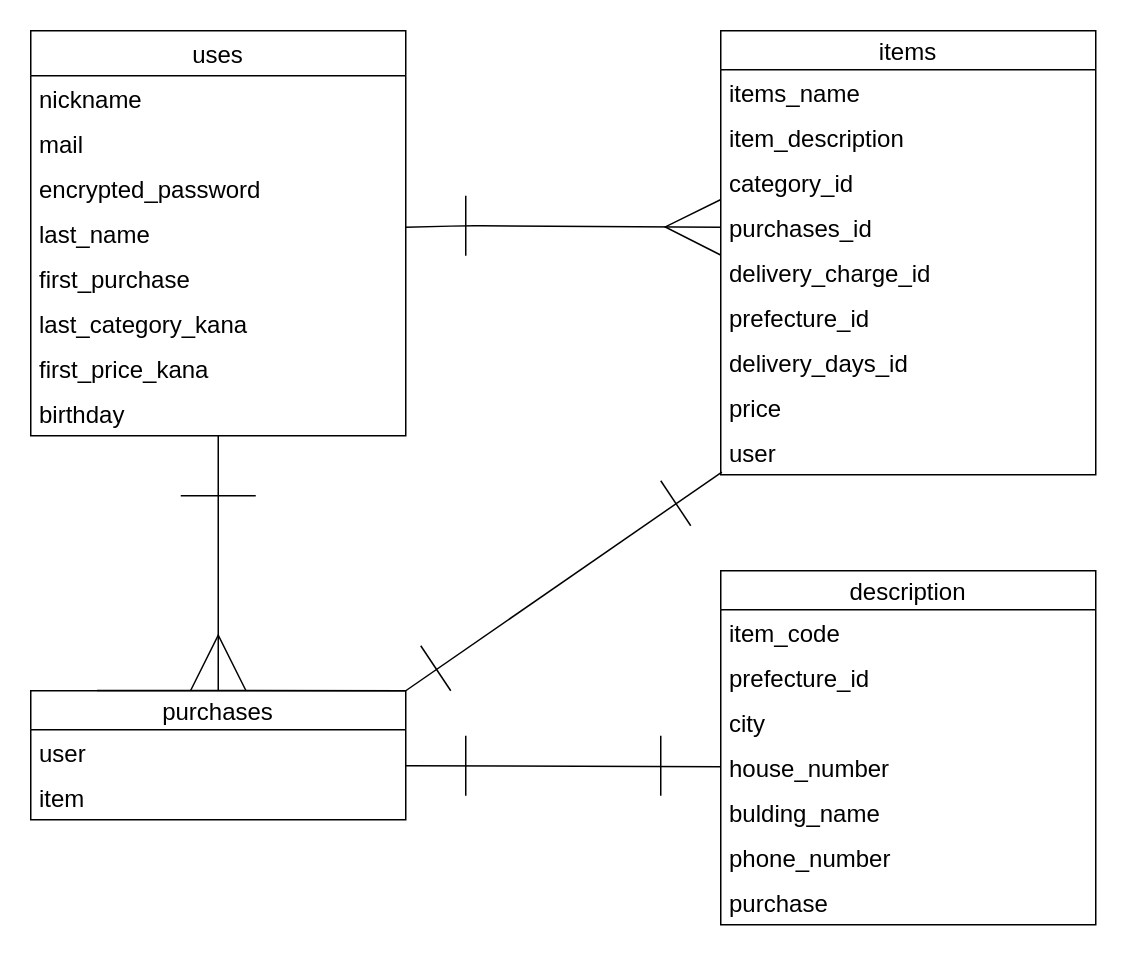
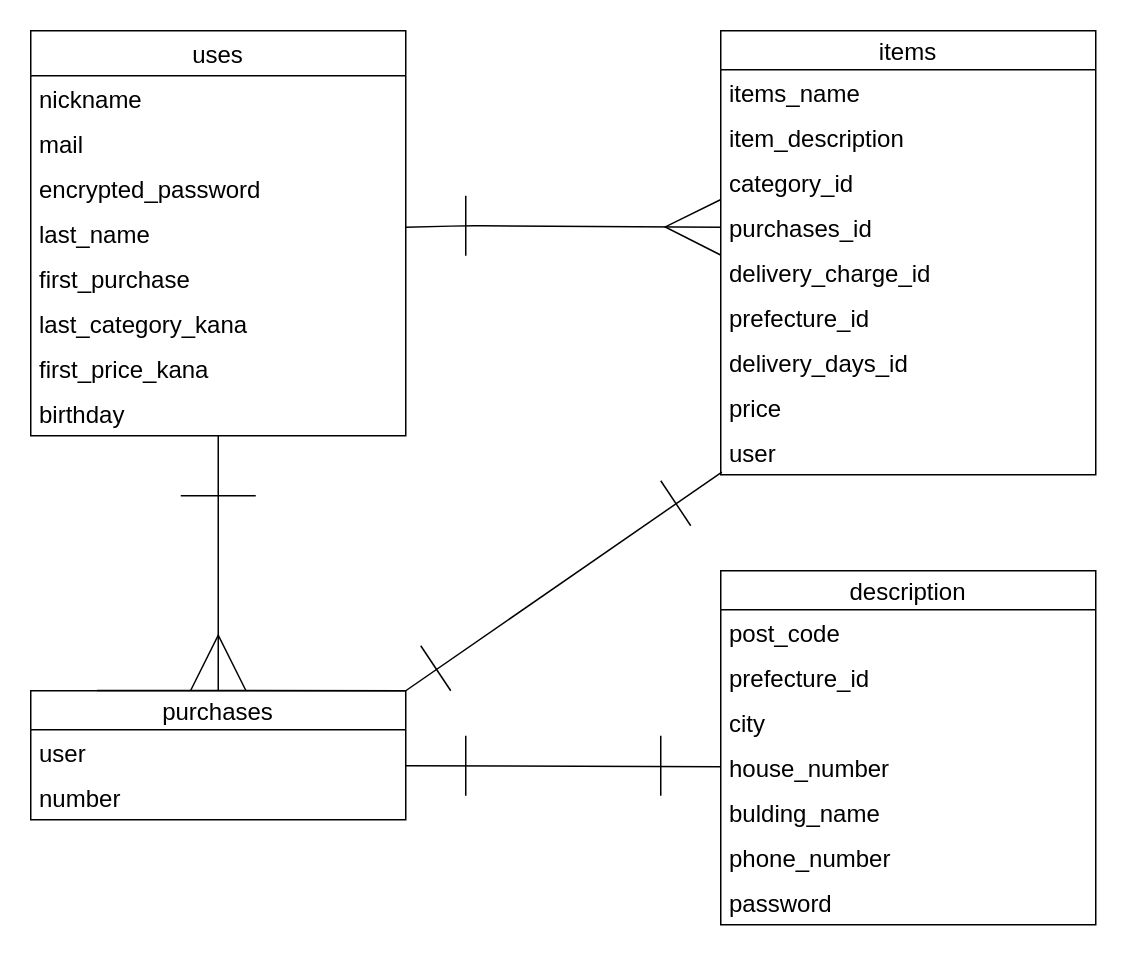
  <mxCell id="0" />
  <mxCell id="1" parent="0" />
  <mxCell id="2" value="uses" style="swimlane;fontStyle=0;childLayout=stackLayout;horizontal=1;startSize=30;horizontalStack=0;resizeParent=1;resizeParentMax=0;resizeLast=0;collapsible=1;marginBottom=0;align=center;fontSize=16;" vertex="1" parent="1"><mxGeometry x="20" y="20" width="250" height="270" as="geometry"><mxRectangle x="30" y="30" width="50" height="26" as="alternateBounds" /></mxGeometry></mxCell>
  <mxCell id="3" value="nickname&#10;" style="text;strokeColor=none;fillColor=none;spacingLeft=4;spacingRight=4;overflow=hidden;rotatable=0;points=[[0,0.5],[1,0.5]];portConstraint=eastwest;fontSize=16;fontStyle=0" vertex="1" parent="2"><mxGeometry y="30" width="250" height="30" as="geometry" /></mxCell>
  <mxCell id="4" value="mail" style="text;strokeColor=none;fillColor=none;spacingLeft=4;spacingRight=4;overflow=hidden;rotatable=0;points=[[0,0.5],[1,0.5]];portConstraint=eastwest;fontSize=16;" vertex="1" parent="2"><mxGeometry y="60" width="250" height="30" as="geometry" /></mxCell>
  <mxCell id="5" value="encrypted_password" style="text;strokeColor=none;fillColor=none;spacingLeft=4;spacingRight=4;overflow=hidden;rotatable=0;points=[[0,0.5],[1,0.5]];portConstraint=eastwest;fontSize=16;" vertex="1" parent="2"><mxGeometry y="90" width="250" height="30" as="geometry" /></mxCell>
  <mxCell id="6" value="last_name" style="text;strokeColor=none;fillColor=none;spacingLeft=4;spacingRight=4;overflow=hidden;rotatable=0;points=[[0,0.5],[1,0.5]];portConstraint=eastwest;fontSize=16;" vertex="1" parent="2"><mxGeometry y="120" width="250" height="30" as="geometry" /></mxCell>
  <mxCell id="7" value="first_purchase" style="text;strokeColor=none;fillColor=none;spacingLeft=4;spacingRight=4;overflow=hidden;rotatable=0;points=[[0,0.5],[1,0.5]];portConstraint=eastwest;fontSize=16;" vertex="1" parent="2"><mxGeometry y="150" width="250" height="30" as="geometry" /></mxCell>
  <mxCell id="8" value="last_category_kana" style="text;strokeColor=none;fillColor=none;spacingLeft=4;spacingRight=4;overflow=hidden;rotatable=0;points=[[0,0.5],[1,0.5]];portConstraint=eastwest;fontSize=16;" vertex="1" parent="2"><mxGeometry y="180" width="250" height="30" as="geometry" /></mxCell>
  <mxCell id="9" value="first_price_kana" style="text;strokeColor=none;fillColor=none;spacingLeft=4;spacingRight=4;overflow=hidden;rotatable=0;points=[[0,0.5],[1,0.5]];portConstraint=eastwest;fontSize=16;" vertex="1" parent="2"><mxGeometry y="210" width="250" height="30" as="geometry" /></mxCell>
  <mxCell id="10" value="birthday" style="text;strokeColor=none;fillColor=none;spacingLeft=4;spacingRight=4;overflow=hidden;rotatable=0;points=[[0,0.5],[1,0.5]];portConstraint=eastwest;fontSize=16;" vertex="1" parent="2"><mxGeometry y="240" width="250" height="30" as="geometry" /></mxCell>
  <mxCell id="11" value="items" style="swimlane;fontStyle=0;childLayout=stackLayout;horizontal=1;startSize=26;horizontalStack=0;resizeParent=1;resizeParentMax=0;resizeLast=0;collapsible=1;marginBottom=0;align=center;fontSize=16;" vertex="1" parent="1"><mxGeometry x="480" y="20" width="250" height="296" as="geometry" /></mxCell>
  <mxCell id="12" value="items_name" style="text;strokeColor=none;fillColor=none;spacingLeft=4;spacingRight=4;overflow=hidden;rotatable=0;points=[[0,0.5],[1,0.5]];portConstraint=eastwest;fontSize=16;" vertex="1" parent="11"><mxGeometry y="26" width="250" height="30" as="geometry" /></mxCell>
  <mxCell id="13" value="item_description" style="text;strokeColor=none;fillColor=none;spacingLeft=4;spacingRight=4;overflow=hidden;rotatable=0;points=[[0,0.5],[1,0.5]];portConstraint=eastwest;fontSize=16;" vertex="1" parent="11"><mxGeometry y="56" width="250" height="30" as="geometry" /></mxCell>
  <mxCell id="14" value="category_id" style="text;strokeColor=none;fillColor=none;spacingLeft=4;spacingRight=4;overflow=hidden;rotatable=0;points=[[0,0.5],[1,0.5]];portConstraint=eastwest;fontSize=16;" vertex="1" parent="11"><mxGeometry y="86" width="250" height="30" as="geometry" /></mxCell>
  <mxCell id="15" value="purchases_id" style="text;strokeColor=none;fillColor=none;spacingLeft=4;spacingRight=4;overflow=hidden;rotatable=0;points=[[0,0.5],[1,0.5]];portConstraint=eastwest;fontSize=16;" vertex="1" parent="11"><mxGeometry y="116" width="250" height="30" as="geometry" /></mxCell>
  <mxCell id="16" value="delivery_charge_id" style="text;strokeColor=none;fillColor=none;spacingLeft=4;spacingRight=4;overflow=hidden;rotatable=0;points=[[0,0.5],[1,0.5]];portConstraint=eastwest;fontSize=16;" vertex="1" parent="11"><mxGeometry y="146" width="250" height="30" as="geometry" /></mxCell>
  <mxCell id="17" value="prefecture_id" style="text;strokeColor=none;fillColor=none;spacingLeft=4;spacingRight=4;overflow=hidden;rotatable=0;points=[[0,0.5],[1,0.5]];portConstraint=eastwest;fontSize=16;" vertex="1" parent="11"><mxGeometry y="176" width="250" height="30" as="geometry" /></mxCell>
  <mxCell id="18" value="delivery_days_id" style="text;strokeColor=none;fillColor=none;spacingLeft=4;spacingRight=4;overflow=hidden;rotatable=0;points=[[0,0.5],[1,0.5]];portConstraint=eastwest;fontSize=16;" vertex="1" parent="11"><mxGeometry y="206" width="250" height="30" as="geometry" /></mxCell>
  <mxCell id="19" value="price" style="text;strokeColor=none;fillColor=none;spacingLeft=4;spacingRight=4;overflow=hidden;rotatable=0;points=[[0,0.5],[1,0.5]];portConstraint=eastwest;fontSize=16;" vertex="1" parent="11"><mxGeometry y="236" width="250" height="30" as="geometry" /></mxCell>
  <mxCell id="20" value="user" style="text;strokeColor=none;fillColor=none;spacingLeft=4;spacingRight=4;overflow=hidden;rotatable=0;points=[[0,0.5],[1,0.5]];portConstraint=eastwest;fontSize=16;" vertex="1" parent="11"><mxGeometry y="266" width="250" height="30" as="geometry" /></mxCell>
  <mxCell id="21" style="edgeStyle=none;html=1;strokeColor=none;strokeWidth=3;fontSize=16;" edge="1" parent="1" source="5"><mxGeometry relative="1" as="geometry"><mxPoint x="400" y="145" as="targetPoint" /><Array as="points" /></mxGeometry></mxCell>
  <mxCell id="22" style="edgeStyle=none;html=1;endArrow=ERmany;endFill=0;strokeWidth=1;endSize=35;entryX=0;entryY=0.5;entryDx=0;entryDy=0;fontSize=16;" edge="1" parent="1" target="15"><mxGeometry relative="1" as="geometry"><mxPoint x="270" y="151" as="sourcePoint" /><mxPoint x="400" y="125" as="targetPoint" /><Array as="points"><mxPoint x="310" y="150" /></Array></mxGeometry></mxCell>
  <mxCell id="23" style="edgeStyle=none;html=1;endArrow=none;endFill=0;endSize=28;strokeWidth=1;fontSize=16;" edge="1" parent="1"><mxGeometry relative="1" as="geometry"><mxPoint x="310" y="170" as="targetPoint" /><mxPoint x="310" y="130" as="sourcePoint" /></mxGeometry></mxCell>
  <mxCell id="24" value="purchases" style="swimlane;fontStyle=0;childLayout=stackLayout;horizontal=1;startSize=26;horizontalStack=0;resizeParent=1;resizeParentMax=0;resizeLast=0;collapsible=1;marginBottom=0;align=center;fontSize=16;strokeColor=default;" vertex="1" parent="1"><mxGeometry x="20" y="460" width="250" height="86" as="geometry" /></mxCell>
  <mxCell id="25" value="user" style="text;strokeColor=none;fillColor=none;spacingLeft=4;spacingRight=4;overflow=hidden;rotatable=0;points=[[0,0.5],[1,0.5]];portConstraint=eastwest;fontSize=16;" vertex="1" parent="24"><mxGeometry y="26" width="250" height="30" as="geometry" /></mxCell>
- <mxCell id="26" value="item" style="text;strokeColor=none;fillColor=none;spacingLeft=4;spacingRight=4;overflow=hidden;rotatable=0;points=[[0,0.5],[1,0.5]];portConstraint=eastwest;fontSize=16;" vertex="1" parent="24"><mxGeometry y="56" width="250" height="30" as="geometry" /></mxCell>
+ <mxCell id="26" value="number" style="text;strokeColor=none;fillColor=none;spacingLeft=4;spacingRight=4;overflow=hidden;rotatable=0;points=[[0,0.5],[1,0.5]];portConstraint=eastwest;fontSize=16;" vertex="1" parent="24"><mxGeometry y="56" width="250" height="30" as="geometry" /></mxCell>
  <mxCell id="27" value="description" style="swimlane;fontStyle=0;childLayout=stackLayout;horizontal=1;startSize=26;horizontalStack=0;resizeParent=1;resizeParentMax=0;resizeLast=0;collapsible=1;marginBottom=0;align=center;fontSize=16;strokeColor=default;" vertex="1" parent="1"><mxGeometry x="480" y="380" width="250" height="236" as="geometry" /></mxCell>
- <mxCell id="28" value="item_code" style="text;strokeColor=none;fillColor=none;spacingLeft=4;spacingRight=4;overflow=hidden;rotatable=0;points=[[0,0.5],[1,0.5]];portConstraint=eastwest;fontSize=16;" vertex="1" parent="27"><mxGeometry y="26" width="250" height="30" as="geometry" /></mxCell>
+ <mxCell id="28" value="post_code" style="text;strokeColor=none;fillColor=none;spacingLeft=4;spacingRight=4;overflow=hidden;rotatable=0;points=[[0,0.5],[1,0.5]];portConstraint=eastwest;fontSize=16;" vertex="1" parent="27"><mxGeometry y="26" width="250" height="30" as="geometry" /></mxCell>
  <mxCell id="29" value="prefecture_id" style="text;strokeColor=none;fillColor=none;spacingLeft=4;spacingRight=4;overflow=hidden;rotatable=0;points=[[0,0.5],[1,0.5]];portConstraint=eastwest;fontSize=16;" vertex="1" parent="27"><mxGeometry y="56" width="250" height="30" as="geometry" /></mxCell>
  <mxCell id="30" value="city" style="text;strokeColor=none;fillColor=none;spacingLeft=4;spacingRight=4;overflow=hidden;rotatable=0;points=[[0,0.5],[1,0.5]];portConstraint=eastwest;fontSize=16;" vertex="1" parent="27"><mxGeometry y="86" width="250" height="30" as="geometry" /></mxCell>
  <mxCell id="31" value="house_number" style="text;strokeColor=none;fillColor=none;spacingLeft=4;spacingRight=4;overflow=hidden;rotatable=0;points=[[0,0.5],[1,0.5]];portConstraint=eastwest;fontSize=16;" vertex="1" parent="27"><mxGeometry y="116" width="250" height="30" as="geometry" /></mxCell>
  <mxCell id="32" value="bulding_name" style="text;strokeColor=none;fillColor=none;spacingLeft=4;spacingRight=4;overflow=hidden;rotatable=0;points=[[0,0.5],[1,0.5]];portConstraint=eastwest;fontSize=16;" vertex="1" parent="27"><mxGeometry y="146" width="250" height="30" as="geometry" /></mxCell>
  <mxCell id="33" value="phone_number" style="text;strokeColor=none;fillColor=none;spacingLeft=4;spacingRight=4;overflow=hidden;rotatable=0;points=[[0,0.5],[1,0.5]];portConstraint=eastwest;fontSize=16;" vertex="1" parent="27"><mxGeometry y="176" width="250" height="30" as="geometry" /></mxCell>
- <mxCell id="34" value="purchase" style="text;strokeColor=none;fillColor=none;spacingLeft=4;spacingRight=4;overflow=hidden;rotatable=0;points=[[0,0.5],[1,0.5]];portConstraint=eastwest;fontSize=16;" vertex="1" parent="27"><mxGeometry y="206" width="250" height="30" as="geometry" /></mxCell>
+ <mxCell id="34" value="password" style="text;strokeColor=none;fillColor=none;spacingLeft=4;spacingRight=4;overflow=hidden;rotatable=0;points=[[0,0.5],[1,0.5]];portConstraint=eastwest;fontSize=16;" vertex="1" parent="27"><mxGeometry y="206" width="250" height="30" as="geometry" /></mxCell>
  <mxCell id="35" style="edgeStyle=none;html=1;endArrow=ERmany;endFill=0;strokeWidth=1;endSize=35;entryX=0.5;entryY=0;entryDx=0;entryDy=0;fontSize=16;" edge="1" parent="1" target="24"><mxGeometry relative="1" as="geometry"><mxPoint x="145" y="290" as="sourcePoint" /><mxPoint x="210" y="361" as="targetPoint" /><Array as="points"><mxPoint x="145" y="290" /></Array></mxGeometry></mxCell>
  <mxCell id="36" style="edgeStyle=none;html=1;endArrow=none;endFill=0;endSize=28;strokeWidth=1;fontSize=16;" edge="1" parent="1"><mxGeometry relative="1" as="geometry"><mxPoint x="120" y="330" as="targetPoint" /><mxPoint x="170" y="330" as="sourcePoint" /></mxGeometry></mxCell>
  <mxCell id="37" style="edgeStyle=none;html=1;endArrow=none;endFill=0;endSize=28;strokeWidth=1;fontSize=16;" edge="1" parent="1" source="31"><mxGeometry relative="1" as="geometry"><mxPoint x="270" y="510" as="targetPoint" /><mxPoint x="340" y="510" as="sourcePoint" /></mxGeometry></mxCell>
  <mxCell id="38" style="edgeStyle=none;html=1;endArrow=none;endFill=0;endSize=28;strokeWidth=1;exitX=-0.017;exitY=0.807;exitDx=0;exitDy=0;exitPerimeter=0;fontSize=16;" edge="1" parent="1"><mxGeometry relative="1" as="geometry"><mxPoint x="64.25" y="459.79" as="targetPoint" /><mxPoint x="270" y="460" as="sourcePoint" /></mxGeometry></mxCell>
  <mxCell id="39" style="edgeStyle=none;html=1;endArrow=none;endFill=0;endSize=28;strokeWidth=1;exitX=0.003;exitY=0.94;exitDx=0;exitDy=0;exitPerimeter=0;fontSize=16;" edge="1" parent="1" source="20"><mxGeometry relative="1" as="geometry"><mxPoint x="270" y="460" as="targetPoint" /><mxPoint x="480" y="320" as="sourcePoint" /></mxGeometry></mxCell>
  <mxCell id="40" style="edgeStyle=none;html=1;endArrow=none;endFill=0;endSize=28;strokeWidth=1;fontSize=16;" edge="1" parent="1"><mxGeometry relative="1" as="geometry"><mxPoint x="300" y="460" as="targetPoint" /><mxPoint x="280" y="430" as="sourcePoint" /><Array as="points" /></mxGeometry></mxCell>
  <mxCell id="41" style="edgeStyle=none;html=1;endArrow=none;endFill=0;endSize=28;strokeWidth=1;fontSize=16;" edge="1" parent="1"><mxGeometry relative="1" as="geometry"><mxPoint x="460" y="350" as="targetPoint" /><mxPoint x="440" y="320" as="sourcePoint" /></mxGeometry></mxCell>
  <mxCell id="42" style="edgeStyle=none;html=1;endArrow=none;endFill=0;endSize=28;strokeWidth=1;fontSize=16;" edge="1" parent="1"><mxGeometry relative="1" as="geometry"><mxPoint x="440" y="530" as="targetPoint" /><mxPoint x="440" y="490" as="sourcePoint" /></mxGeometry></mxCell>
  <mxCell id="43" style="edgeStyle=none;html=1;endArrow=none;endFill=0;endSize=28;strokeWidth=1;fontSize=16;" edge="1" parent="1"><mxGeometry relative="1" as="geometry"><mxPoint x="310" y="530" as="targetPoint" /><mxPoint x="310" y="490" as="sourcePoint" /></mxGeometry></mxCell>
